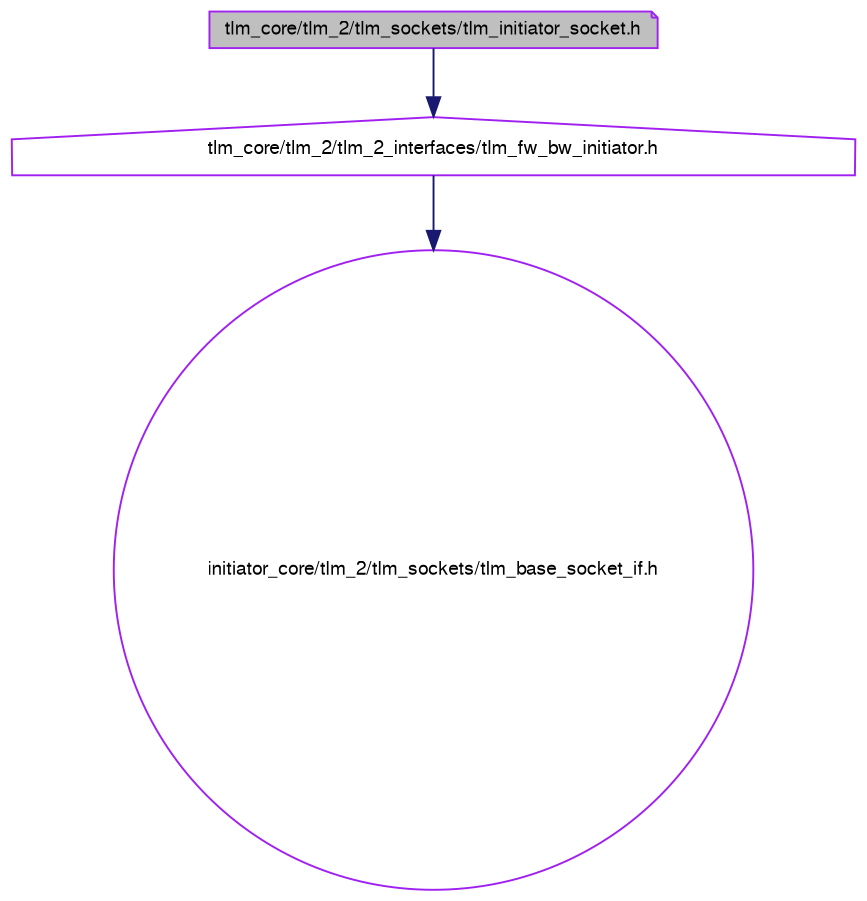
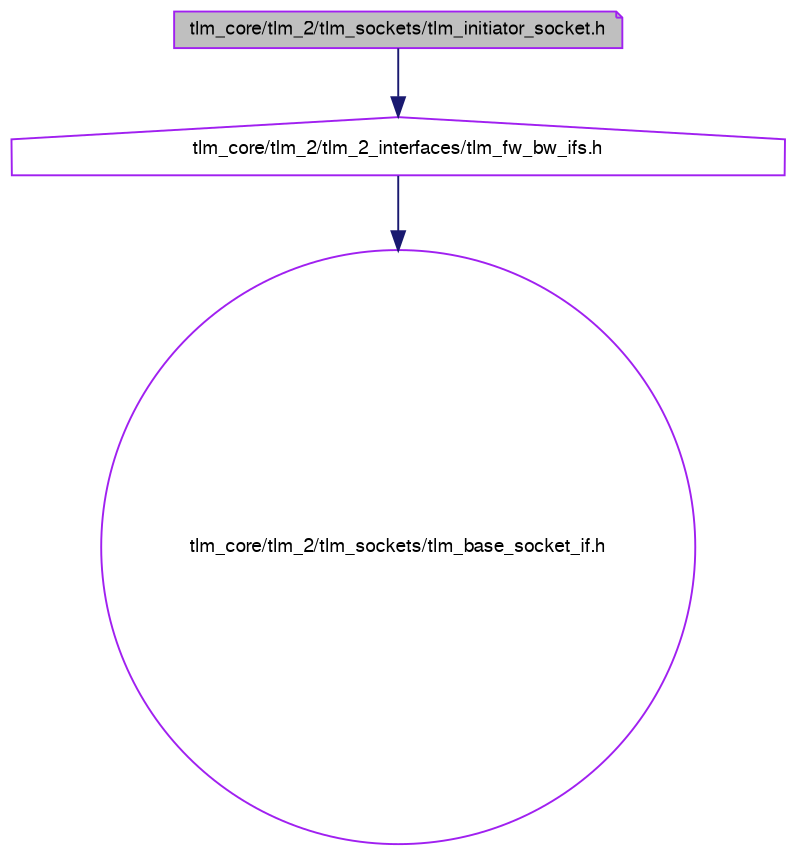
  digraph {
    node [color=purple fillcolor=white fontname=FreeSans fontsize=10 style=filled]
    edge [color=midnightblue fontname=FreeSans fontsize=10 labelfontname=FreeSans labelfontsize=10 style=solid]
    n1 [fillcolor=grey75 fontcolor=black height=0.2 label="tlm_core/tlm_2/tlm_sockets/tlm_initiator_socket.h" shape=note width=0.4]
-   n2 [height=0.2 label="tlm_core/tlm_2/tlm_2_interfaces/tlm_fw_bw_initiator.h" shape=house width=0.4]
-   n3 [height=0.2 label="initiator_core/tlm_2/tlm_sockets/tlm_base_socket_if.h" shape=circle width=0.4]
+   n2 [height=0.2 label="tlm_core/tlm_2/tlm_2_interfaces/tlm_fw_bw_ifs.h" shape=house width=0.4]
+   n3 [height=0.2 label="tlm_core/tlm_2/tlm_sockets/tlm_base_socket_if.h" shape=circle width=0.4]
    n1 -> n2
    n2 -> n3
  }
